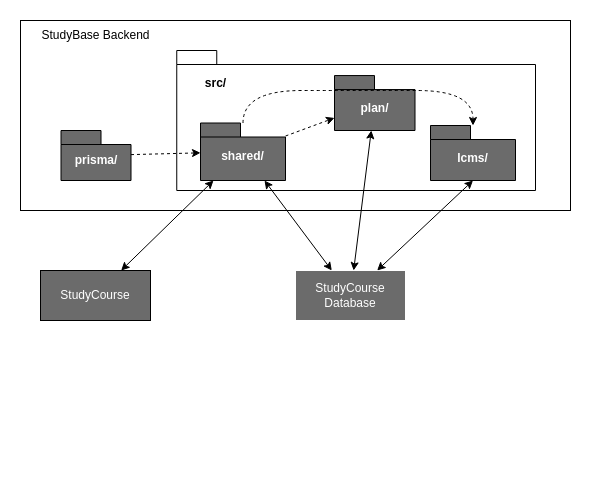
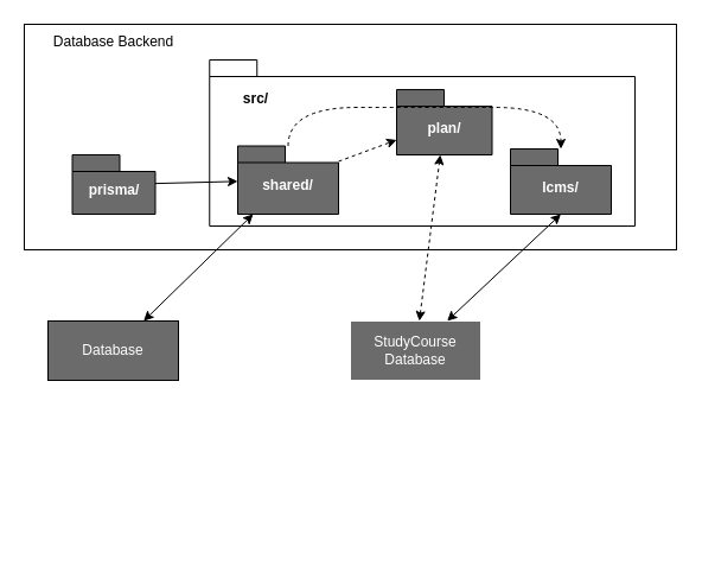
  <mxCell id="0" />
  <mxCell id="1" parent="0" />
  <mxCell id="2" value="" style="group;fontColor=#FFFFFF;" vertex="1" connectable="0" parent="1"><mxGeometry x="20" y="20" width="550" height="440" as="geometry" /></mxCell>
  <mxCell id="3" value="" style="rounded=0;whiteSpace=wrap;html=1;" vertex="1" parent="2"><mxGeometry width="550" height="190" as="geometry" /></mxCell>
- <mxCell id="4" value="StudyBase Backend" style="text;html=1;align=center;verticalAlign=middle;whiteSpace=wrap;rounded=0;" vertex="1" parent="2"><mxGeometry width="151" height="30" as="geometry" /></mxCell>
+ <mxCell id="4" value="Database Backend" style="text;html=1;align=center;verticalAlign=middle;whiteSpace=wrap;rounded=0;" vertex="1" parent="2"><mxGeometry width="151" height="30" as="geometry" /></mxCell>
  <mxCell id="5" value="prisma/" style="shape=folder;fontStyle=1;spacingTop=10;tabWidth=40;tabHeight=14;tabPosition=left;html=1;whiteSpace=wrap;fillColor=#6B6B6B;fontColor=#FFFFFF;" vertex="1" parent="2"><mxGeometry x="40.5" y="110" width="70" height="50" as="geometry" /></mxCell>
  <mxCell id="6" value="" style="group" vertex="1" connectable="0" parent="2"><mxGeometry x="145" y="50" width="370" height="300" as="geometry" /></mxCell>
  <mxCell id="7" value="" style="shape=folder;fontStyle=1;spacingTop=10;tabWidth=40;tabHeight=14;tabPosition=left;html=1;whiteSpace=wrap;" vertex="1" parent="6"><mxGeometry x="11.25" y="-20" width="358.75" height="140" as="geometry" /></mxCell>
  <mxCell id="8" value="src/" style="text;align=center;fontStyle=1;verticalAlign=middle;spacingLeft=3;spacingRight=3;strokeColor=none;rotatable=0;points=[[0,0.5],[1,0.5]];portConstraint=eastwest;html=1;" vertex="1" parent="6"><mxGeometry y="0.002" width="100" height="25.469" as="geometry" /></mxCell>
  <mxCell id="9" value="lcms/" style="shape=folder;fontStyle=1;spacingTop=10;tabWidth=40;tabHeight=14;tabPosition=left;html=1;whiteSpace=wrap;fontColor=#FFFFFF;fillColor=#6B6B6B;" vertex="1" parent="6"><mxGeometry x="265" y="55.0" width="85" height="55" as="geometry" /></mxCell>
  <mxCell id="10" value="plan/" style="shape=folder;fontStyle=1;spacingTop=10;tabWidth=40;tabHeight=14;tabPosition=left;html=1;whiteSpace=wrap;fillColor=#6B6B6B;fontColor=#FFFFFF;" vertex="1" parent="6"><mxGeometry x="169" y="5.06" width="80.5" height="54.94" as="geometry" /></mxCell>
  <mxCell id="11" style="rounded=0;orthogonalLoop=1;jettySize=auto;html=1;dashed=1;" edge="1" parent="6" source="13" target="10"><mxGeometry relative="1" as="geometry" /></mxCell>
  <mxCell id="12" style="rounded=0;orthogonalLoop=1;jettySize=auto;html=1;dashed=1;edgeStyle=orthogonalEdgeStyle;curved=1;" edge="1" parent="6" source="13" target="9"><mxGeometry relative="1" as="geometry"><Array as="points"><mxPoint x="195" y="20" /><mxPoint x="195" y="20" /></Array></mxGeometry></mxCell>
  <mxCell id="13" value="shared/" style="shape=folder;fontStyle=1;spacingTop=10;tabWidth=40;tabHeight=14;tabPosition=left;html=1;whiteSpace=wrap;fillColor=#6B6B6B;fontColor=#FFFFFF;" vertex="1" parent="6"><mxGeometry x="35" y="52.5" width="85" height="57.5" as="geometry" /></mxCell>
- <mxCell id="14" style="rounded=0;orthogonalLoop=1;jettySize=auto;html=1;startArrow=classic;startFill=1;" edge="1" parent="6" source="16" target="10"><mxGeometry relative="1" as="geometry" /></mxCell>
- <mxCell id="15" style="rounded=0;orthogonalLoop=1;jettySize=auto;html=1;startArrow=classic;startFill=1;" edge="1" parent="6" source="16" target="13"><mxGeometry relative="1" as="geometry" /></mxCell>
+ <mxCell id="14" style="rounded=0;orthogonalLoop=1;jettySize=auto;html=1;startArrow=classic;startFill=1;dashed=1;" edge="1" parent="6" source="16" target="10"><mxGeometry relative="1" as="geometry" /></mxCell>
  <mxCell id="16" value="StudyCourse Database" style="html=1;whiteSpace=wrap;fillColor=#6B6B6B;strokeColor=#FFFFFF;fontColor=#FFFFFF;" vertex="1" parent="6"><mxGeometry x="130" y="200" width="110" height="50" as="geometry" /></mxCell>
  <mxCell id="17" style="rounded=0;orthogonalLoop=1;jettySize=auto;html=1;entryX=0.5;entryY=1;entryDx=0;entryDy=0;entryPerimeter=0;startArrow=classic;startFill=1;" edge="1" parent="6" source="16" target="9"><mxGeometry relative="1" as="geometry" /></mxCell>
- <mxCell id="18" value="StudyCourse" style="html=1;whiteSpace=wrap;fillColor=#6B6B6B;fontColor=#FFFFFF;" vertex="1" parent="2"><mxGeometry x="20" y="250" width="110" height="50" as="geometry" /></mxCell>
- <mxCell id="19" style="rounded=0;orthogonalLoop=1;jettySize=auto;html=1;dashed=1;" edge="1" parent="2" source="5" target="13"><mxGeometry relative="1" as="geometry" /></mxCell>
+ <mxCell id="18" value="Database" style="html=1;whiteSpace=wrap;fillColor=#6B6B6B;fontColor=#FFFFFF;" vertex="1" parent="2"><mxGeometry x="20" y="250" width="110" height="50" as="geometry" /></mxCell>
+ <mxCell id="19" style="rounded=0;orthogonalLoop=1;jettySize=auto;html=1;dashed=0;" edge="1" parent="2" source="5" target="13"><mxGeometry relative="1" as="geometry" /></mxCell>
  <mxCell id="20" style="rounded=0;orthogonalLoop=1;jettySize=auto;html=1;startArrow=classic;startFill=1;" edge="1" parent="2" source="13" target="18"><mxGeometry relative="1" as="geometry" /></mxCell>
